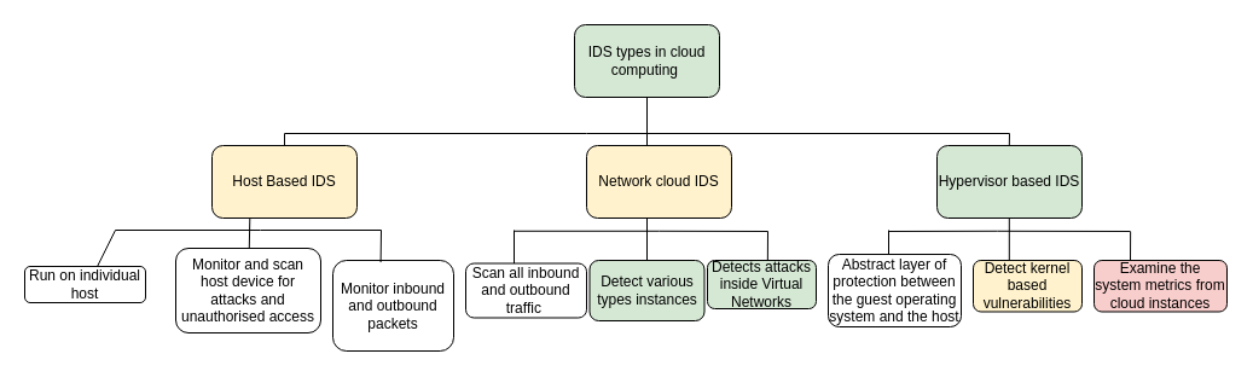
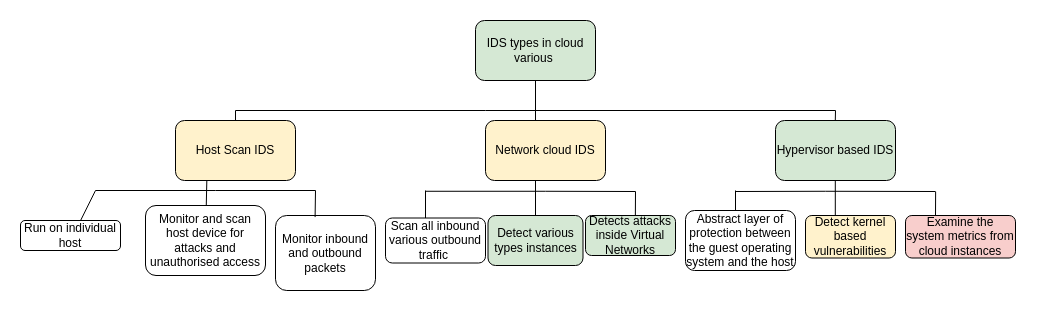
  <mxCell id="0" />
  <mxCell id="1" parent="0" />
- <mxCell id="2" value="IDS types in cloud computing&amp;nbsp;" style="rounded=1;whiteSpace=wrap;html=1;fillColor=#D5E8D4;" vertex="1" parent="1"><mxGeometry x="475" y="20" width="120" height="60" as="geometry" /></mxCell>
+ <mxCell id="2" value="IDS types in cloud various&amp;nbsp;" style="rounded=1;whiteSpace=wrap;html=1;fillColor=#D5E8D4;" vertex="1" parent="1"><mxGeometry x="475" y="20" width="120" height="60" as="geometry" /></mxCell>
  <mxCell id="3" value="" style="endArrow=none;html=1;rounded=0;" edge="1" parent="1"><mxGeometry width="50" height="50" relative="1" as="geometry"><mxPoint x="535" y="110" as="sourcePoint" /><mxPoint x="535" y="80" as="targetPoint" /><Array as="points"><mxPoint x="535" y="120" /><mxPoint x="535" y="110" /></Array></mxGeometry></mxCell>
- <mxCell id="4" value="Host Based IDS" style="rounded=1;whiteSpace=wrap;html=1;fillColor=#FFF2CC;" vertex="1" parent="1"><mxGeometry x="175" y="120" width="120" height="60" as="geometry" /></mxCell>
+ <mxCell id="4" value="Host Scan IDS" style="rounded=1;whiteSpace=wrap;html=1;fillColor=#FFF2CC;" vertex="1" parent="1"><mxGeometry x="175" y="120" width="120" height="60" as="geometry" /></mxCell>
  <mxCell id="5" value="Hypervisor based IDS" style="rounded=1;whiteSpace=wrap;html=1;fillColor=#d5e8d4;" vertex="1" parent="1"><mxGeometry x="775" y="120" width="120" height="60" as="geometry" /></mxCell>
  <mxCell id="6" value="Network cloud IDS" style="rounded=1;whiteSpace=wrap;html=1;fillColor=#FFF2CC;" vertex="1" parent="1"><mxGeometry x="485" y="120" width="120" height="60" as="geometry" /></mxCell>
  <mxCell id="7" value="" style="endArrow=none;html=1;rounded=0;" edge="1" parent="1"><mxGeometry width="50" height="50" relative="1" as="geometry"><mxPoint x="485" y="110" as="sourcePoint" /><mxPoint x="835" y="110" as="targetPoint" /></mxGeometry></mxCell>
  <mxCell id="8" value="" style="endArrow=none;html=1;rounded=0;" edge="1" parent="1"><mxGeometry width="50" height="50" relative="1" as="geometry"><mxPoint x="235" y="110" as="sourcePoint" /><mxPoint x="485" y="110" as="targetPoint" /></mxGeometry></mxCell>
  <mxCell id="9" value="" style="endArrow=none;html=1;rounded=0;entryX=0.261;entryY=1.006;entryDx=0;entryDy=0;entryPerimeter=0;" edge="1" parent="1" source="10" target="4"><mxGeometry width="50" height="50" relative="1" as="geometry"><mxPoint x="255" y="210" as="sourcePoint" /><mxPoint x="205" y="180" as="targetPoint" /></mxGeometry></mxCell>
  <mxCell id="10" value="Monitor and scan host device for attacks and unauthorised access" style="rounded=1;whiteSpace=wrap;html=1;" vertex="1" parent="1"><mxGeometry x="145" y="205" width="120" height="70" as="geometry" /></mxCell>
  <mxCell id="11" value="Monitor inbound and outbound packets" style="rounded=1;whiteSpace=wrap;html=1;" vertex="1" parent="1"><mxGeometry x="275" y="215" width="100" height="75" as="geometry" /></mxCell>
  <mxCell id="12" value="" style="endArrow=none;html=1;rounded=0;" edge="1" parent="1"><mxGeometry width="50" height="50" relative="1" as="geometry"><mxPoint x="95" y="190" as="sourcePoint" /><mxPoint x="215" y="190" as="targetPoint" /></mxGeometry></mxCell>
  <mxCell id="13" value="" style="endArrow=none;html=1;rounded=0;startArrow=none;exitX=0.6;exitY=0.006;exitDx=0;exitDy=0;exitPerimeter=0;" edge="1" parent="1" source="25"><mxGeometry width="50" height="50" relative="1" as="geometry"><mxPoint x="95" y="210" as="sourcePoint" /><mxPoint x="95" y="190" as="targetPoint" /></mxGeometry></mxCell>
  <mxCell id="14" value="" style="endArrow=none;html=1;rounded=0;" edge="1" parent="1"><mxGeometry width="50" height="50" relative="1" as="geometry"><mxPoint x="215" y="190" as="sourcePoint" /><mxPoint x="315" y="190" as="targetPoint" /></mxGeometry></mxCell>
  <mxCell id="15" value="" style="endArrow=none;html=1;rounded=0;exitX=0.396;exitY=0.021;exitDx=0;exitDy=0;exitPerimeter=0;" edge="1" parent="1" source="11"><mxGeometry width="50" height="50" relative="1" as="geometry"><mxPoint x="315" y="230" as="sourcePoint" /><mxPoint x="315" y="190" as="targetPoint" /></mxGeometry></mxCell>
  <mxCell id="16" value="" style="endArrow=none;html=1;rounded=0;exitX=0.5;exitY=0;exitDx=0;exitDy=0;" edge="1" parent="1" source="4"><mxGeometry width="50" height="50" relative="1" as="geometry"><mxPoint x="165" y="160" as="sourcePoint" /><mxPoint x="235" y="110" as="targetPoint" /></mxGeometry></mxCell>
- <mxCell id="17" value="Scan all inbound and outbound traffic&amp;nbsp;" style="rounded=1;whiteSpace=wrap;html=1;" vertex="1" parent="1"><mxGeometry x="385" y="217.5" width="100" height="45" as="geometry" /></mxCell>
+ <mxCell id="17" value="Scan all inbound various outbound traffic&amp;nbsp;" style="rounded=1;whiteSpace=wrap;html=1;" vertex="1" parent="1"><mxGeometry x="385" y="217.5" width="100" height="45" as="geometry" /></mxCell>
  <mxCell id="18" value="" style="endArrow=none;html=1;rounded=0;exitX=0.554;exitY=-0.004;exitDx=0;exitDy=0;exitPerimeter=0;" edge="1" parent="1" source="24"><mxGeometry width="50" height="50" relative="1" as="geometry"><mxPoint x="645" y="230.78" as="sourcePoint" /><mxPoint x="635" y="191" as="targetPoint" /></mxGeometry></mxCell>
  <mxCell id="19" value="" style="endArrow=none;html=1;rounded=0;" edge="1" parent="1"><mxGeometry width="50" height="50" relative="1" as="geometry"><mxPoint x="545" y="190.78" as="sourcePoint" /><mxPoint x="635" y="191" as="targetPoint" /></mxGeometry></mxCell>
  <mxCell id="20" value="" style="endArrow=none;html=1;rounded=0;exitX=0.5;exitY=0;exitDx=0;exitDy=0;" edge="1" parent="1" source="23"><mxGeometry width="50" height="50" relative="1" as="geometry"><mxPoint x="535.462" y="220.78" as="sourcePoint" /><mxPoint x="535" y="180" as="targetPoint" /></mxGeometry></mxCell>
  <mxCell id="21" value="" style="endArrow=none;html=1;rounded=0;" edge="1" parent="1"><mxGeometry width="50" height="50" relative="1" as="geometry"><mxPoint x="425" y="190.78" as="sourcePoint" /><mxPoint x="545" y="190.78" as="targetPoint" /></mxGeometry></mxCell>
  <mxCell id="22" value="" style="endArrow=none;html=1;rounded=0;" edge="1" parent="1"><mxGeometry width="50" height="50" relative="1" as="geometry"><mxPoint x="425" y="217.5" as="sourcePoint" /><mxPoint x="425" y="190" as="targetPoint" /></mxGeometry></mxCell>
  <mxCell id="23" value="Detect various types instances" style="rounded=1;whiteSpace=wrap;html=1;fillColor=#d5e8d4;" vertex="1" parent="1"><mxGeometry x="487.5" y="215" width="95" height="50" as="geometry" /></mxCell>
  <mxCell id="24" value="Detects attacks inside Virtual Networks" style="rounded=1;whiteSpace=wrap;html=1;fillColor=#d5e8d4;" vertex="1" parent="1"><mxGeometry x="585" y="215" width="90" height="40" as="geometry" /></mxCell>
  <mxCell id="25" value="Run on individual host" style="rounded=1;whiteSpace=wrap;html=1;fillColor=none;" vertex="1" parent="1"><mxGeometry x="20" y="220" width="100" height="30" as="geometry" /></mxCell>
  <mxCell id="26" value="" style="endArrow=none;html=1;rounded=0;exitX=0.554;exitY=-0.004;exitDx=0;exitDy=0;exitPerimeter=0;" edge="1" parent="1"><mxGeometry width="50" height="50" relative="1" as="geometry"><mxPoint x="935" y="215" as="sourcePoint" /><mxPoint x="935.14" y="191.16" as="targetPoint" /></mxGeometry></mxCell>
  <mxCell id="27" value="" style="endArrow=none;html=1;rounded=0;" edge="1" parent="1"><mxGeometry width="50" height="50" relative="1" as="geometry"><mxPoint x="825" y="190.78" as="sourcePoint" /><mxPoint x="935" y="191" as="targetPoint" /></mxGeometry></mxCell>
  <mxCell id="28" value="" style="endArrow=none;html=1;rounded=0;exitX=0.5;exitY=0;exitDx=0;exitDy=0;" edge="1" parent="1"><mxGeometry width="50" height="50" relative="1" as="geometry"><mxPoint x="834.8" y="215" as="sourcePoint" /><mxPoint x="834.8" y="180" as="targetPoint" /></mxGeometry></mxCell>
  <mxCell id="29" value="" style="endArrow=none;html=1;rounded=0;" edge="1" parent="1"><mxGeometry width="50" height="50" relative="1" as="geometry"><mxPoint x="735" y="191" as="sourcePoint" /><mxPoint x="825" y="190.78" as="targetPoint" /></mxGeometry></mxCell>
  <mxCell id="30" value="" style="endArrow=none;html=1;rounded=0;" edge="1" parent="1"><mxGeometry width="50" height="50" relative="1" as="geometry"><mxPoint x="735" y="217.5" as="sourcePoint" /><mxPoint x="735" y="190" as="targetPoint" /></mxGeometry></mxCell>
  <mxCell id="31" value="" style="endArrow=none;html=1;rounded=0;exitX=0.5;exitY=0;exitDx=0;exitDy=0;" edge="1" parent="1"><mxGeometry width="50" height="50" relative="1" as="geometry"><mxPoint x="834.8" y="120" as="sourcePoint" /><mxPoint x="835.01" y="110" as="targetPoint" /></mxGeometry></mxCell>
  <mxCell id="32" value="Abstract layer of protection between the guest operating system and the host" style="rounded=1;whiteSpace=wrap;html=1;" vertex="1" parent="1"><mxGeometry x="685" y="210" width="110" height="60" as="geometry" /></mxCell>
  <mxCell id="33" value="Detect kernel based vulnerabilities" style="rounded=1;whiteSpace=wrap;html=1;fillColor=#fff2cc;" vertex="1" parent="1"><mxGeometry x="805" y="215" width="90" height="42.5" as="geometry" /></mxCell>
  <mxCell id="34" value="Examine the system metrics from cloud instances" style="rounded=1;whiteSpace=wrap;html=1;fillColor=#f8cecc;" vertex="1" parent="1"><mxGeometry x="905" y="215" width="110" height="42.5" as="geometry" /></mxCell>
